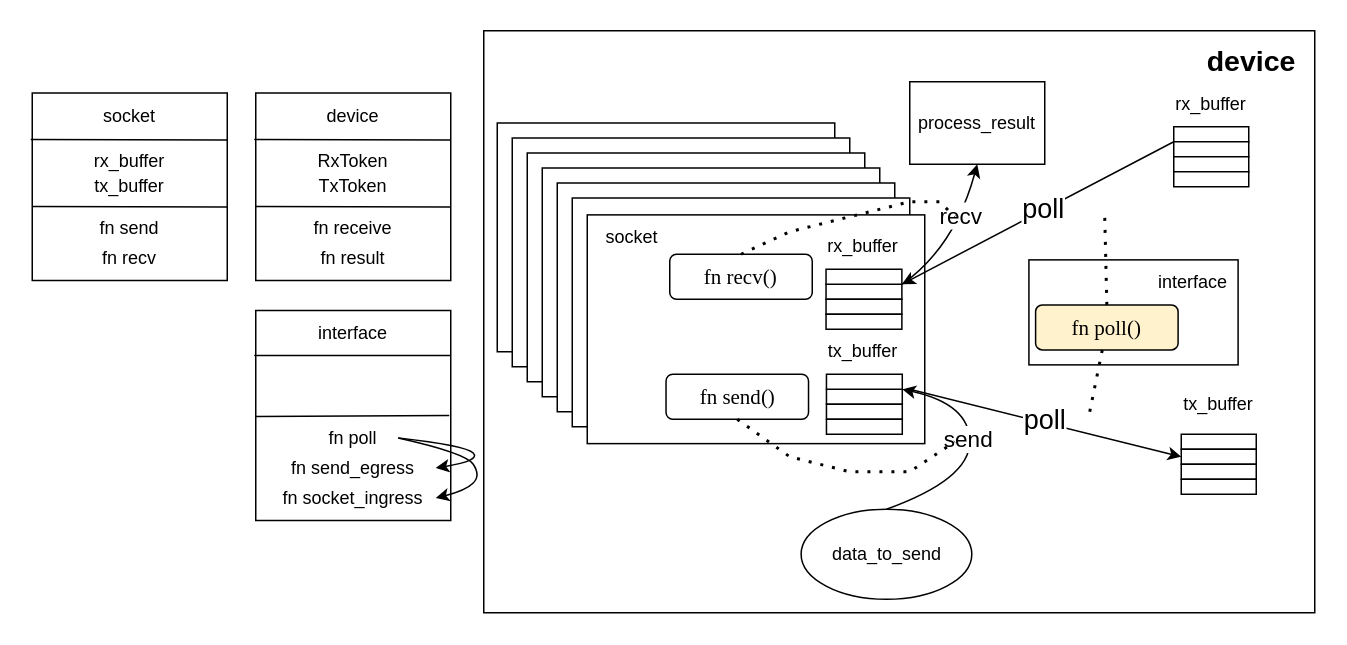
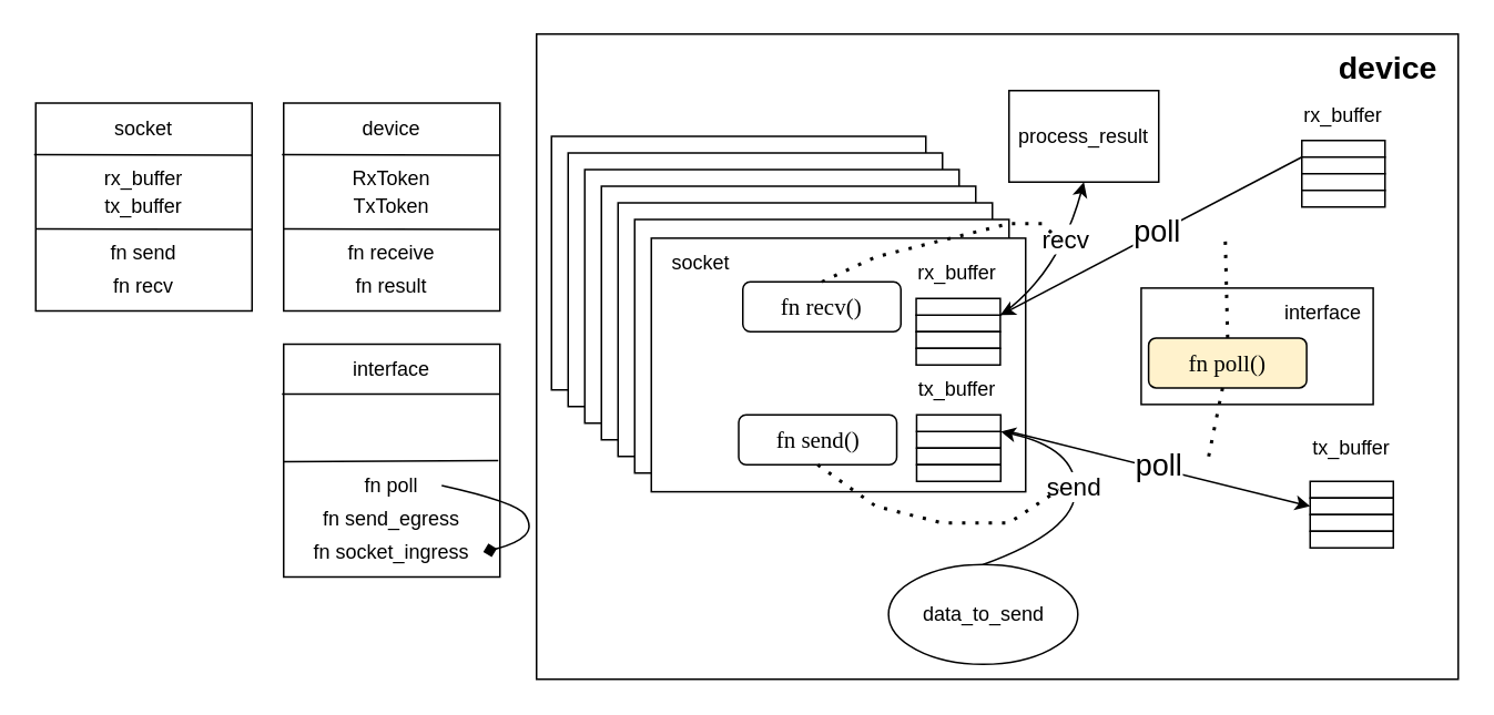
  <mxCell id="0" />
  <mxCell id="1" parent="0" />
  <mxCell id="2" value="" style="rounded=0;whiteSpace=wrap;html=1;" parent="1" vertex="1"><mxGeometry x="322" y="20" width="554" height="388" as="geometry" /></mxCell>
  <mxCell id="3" value="device" style="text;html=1;align=center;verticalAlign=middle;whiteSpace=wrap;rounded=0;fontSize=19;fontStyle=1" parent="1" vertex="1"><mxGeometry x="799" y="20.25" width="70" height="41.25" as="geometry" /></mxCell>
  <mxCell id="4" value="" style="rounded=0;whiteSpace=wrap;html=1;" parent="1" vertex="1"><mxGeometry x="787" y="289" width="50" height="10" as="geometry" /></mxCell>
  <mxCell id="5" value="" style="rounded=0;whiteSpace=wrap;html=1;" parent="1" vertex="1"><mxGeometry x="787" y="299" width="50" height="10" as="geometry" /></mxCell>
  <mxCell id="6" value="" style="rounded=0;whiteSpace=wrap;html=1;" parent="1" vertex="1"><mxGeometry x="787" y="309" width="50" height="10" as="geometry" /></mxCell>
  <mxCell id="7" value="" style="rounded=0;whiteSpace=wrap;html=1;" parent="1" vertex="1"><mxGeometry x="787" y="319" width="50" height="10" as="geometry" /></mxCell>
  <mxCell id="8" value="" style="rounded=0;whiteSpace=wrap;html=1;" parent="1" vertex="1"><mxGeometry x="170" y="61.5" width="130" height="125" as="geometry" /></mxCell>
  <mxCell id="9" value="device" style="text;html=1;align=center;verticalAlign=middle;whiteSpace=wrap;rounded=0;" parent="1" vertex="1"><mxGeometry x="205" y="61.5" width="60" height="30" as="geometry" /></mxCell>
  <mxCell id="10" value="" style="endArrow=none;html=1;rounded=0;entryX=1;entryY=0.608;entryDx=0;entryDy=0;entryPerimeter=0;exitX=-0.015;exitY=0.606;exitDx=0;exitDy=0;exitPerimeter=0;" parent="1" target="8" edge="1"><mxGeometry width="50" height="50" relative="1" as="geometry"><mxPoint x="170" y="137.23" as="sourcePoint" /><mxPoint x="289.04" y="136.495" as="targetPoint" /></mxGeometry></mxCell>
  <mxCell id="11" value="RxToken" style="text;html=1;align=center;verticalAlign=middle;whiteSpace=wrap;rounded=0;" parent="1" vertex="1"><mxGeometry x="205" y="91.5" width="60" height="30" as="geometry" /></mxCell>
  <mxCell id="12" value="TxToken" style="text;html=1;align=center;verticalAlign=middle;whiteSpace=wrap;rounded=0;" parent="1" vertex="1"><mxGeometry x="205" y="109" width="60" height="30" as="geometry" /></mxCell>
  <mxCell id="13" value="" style="endArrow=none;html=1;rounded=0;entryX=1;entryY=0.25;entryDx=0;entryDy=0;" parent="1" target="8" edge="1"><mxGeometry width="50" height="50" relative="1" as="geometry"><mxPoint x="169" y="92.5" as="sourcePoint" /><mxPoint x="300" y="89.5" as="targetPoint" /></mxGeometry></mxCell>
  <mxCell id="14" value="fn receive" style="text;html=1;align=center;verticalAlign=middle;whiteSpace=wrap;rounded=0;" parent="1" vertex="1"><mxGeometry x="205" y="136.5" width="60" height="30" as="geometry" /></mxCell>
  <mxCell id="15" value="fn&amp;nbsp;result" style="text;html=1;align=center;verticalAlign=middle;whiteSpace=wrap;rounded=0;" parent="1" vertex="1"><mxGeometry x="205" y="156.5" width="60" height="30" as="geometry" /></mxCell>
  <mxCell id="16" value="" style="rounded=0;whiteSpace=wrap;html=1;" parent="1" vertex="1"><mxGeometry x="170" y="206.5" width="130" height="140" as="geometry" /></mxCell>
  <mxCell id="17" value="interface" style="text;html=1;align=center;verticalAlign=middle;whiteSpace=wrap;rounded=0;" parent="1" vertex="1"><mxGeometry x="205" y="206.5" width="60" height="30" as="geometry" /></mxCell>
  <mxCell id="18" value="" style="endArrow=none;html=1;rounded=0;exitX=-0.015;exitY=0.606;exitDx=0;exitDy=0;exitPerimeter=0;" parent="1" edge="1"><mxGeometry width="50" height="50" relative="1" as="geometry"><mxPoint x="170" y="277.23" as="sourcePoint" /><mxPoint x="299" y="276.5" as="targetPoint" /></mxGeometry></mxCell>
  <mxCell id="19" value="" style="endArrow=none;html=1;rounded=0;" parent="1" edge="1"><mxGeometry width="50" height="50" relative="1" as="geometry"><mxPoint x="169" y="236.5" as="sourcePoint" /><mxPoint x="300" y="236.5" as="targetPoint" /></mxGeometry></mxCell>
  <mxCell id="20" value="fn&amp;nbsp;poll" style="text;html=1;align=center;verticalAlign=middle;whiteSpace=wrap;rounded=0;" parent="1" vertex="1"><mxGeometry x="205" y="276.5" width="60" height="30" as="geometry" /></mxCell>
  <mxCell id="21" value="fn&amp;nbsp;send_egress" style="text;html=1;align=center;verticalAlign=middle;whiteSpace=wrap;rounded=0;" parent="1" vertex="1"><mxGeometry x="180" y="296.5" width="110" height="30" as="geometry" /></mxCell>
  <mxCell id="22" value="fn&amp;nbsp;socket_ingress" style="text;html=1;align=center;verticalAlign=middle;whiteSpace=wrap;rounded=0;" parent="1" vertex="1"><mxGeometry x="180" y="316.5" width="110" height="30" as="geometry" /></mxCell>
- <mxCell id="23" value="" style="curved=1;endArrow=classic;html=1;rounded=0;exitX=1;exitY=0.5;exitDx=0;exitDy=0;entryX=1;entryY=0.5;entryDx=0;entryDy=0;" parent="1" source="20" target="21" edge="1"><mxGeometry width="50" height="50" relative="1" as="geometry"><mxPoint x="410" y="236.5" as="sourcePoint" /><mxPoint x="460" y="186.5" as="targetPoint" /><Array as="points"><mxPoint x="310" y="296.5" /><mxPoint x="320" y="306.5" /></Array></mxGeometry></mxCell>
- <mxCell id="24" value="" style="curved=1;endArrow=classic;html=1;rounded=0;exitX=1;exitY=0.5;exitDx=0;exitDy=0;entryX=1;entryY=0.5;entryDx=0;entryDy=0;" parent="1" source="20" target="22" edge="1"><mxGeometry width="50" height="50" relative="1" as="geometry"><mxPoint x="275" y="301.5" as="sourcePoint" /><mxPoint x="300" y="321.5" as="targetPoint" /><Array as="points"><mxPoint x="310" y="301.5" /><mxPoint x="320" y="316.5" /><mxPoint x="310" y="326.5" /></Array></mxGeometry></mxCell>
+ <mxCell id="24" value="" style="curved=1;endArrow=diamond;html=1;rounded=0;exitX=1;exitY=0.5;exitDx=0;exitDy=0;entryX=1;entryY=0.5;entryDx=0;entryDy=0;" parent="1" source="20" target="22" edge="1"><mxGeometry width="50" height="50" relative="1" as="geometry"><mxPoint x="275" y="301.5" as="sourcePoint" /><mxPoint x="300" y="321.5" as="targetPoint" /><Array as="points"><mxPoint x="310" y="301.5" /><mxPoint x="320" y="316.5" /><mxPoint x="310" y="326.5" /></Array></mxGeometry></mxCell>
  <mxCell id="25" value="" style="rounded=0;whiteSpace=wrap;html=1;" parent="1" vertex="1"><mxGeometry x="21" y="61.5" width="130" height="125" as="geometry" /></mxCell>
  <mxCell id="26" value="socket" style="text;html=1;align=center;verticalAlign=middle;whiteSpace=wrap;rounded=0;" parent="1" vertex="1"><mxGeometry x="56" y="61.5" width="60" height="30" as="geometry" /></mxCell>
  <mxCell id="27" value="" style="endArrow=none;html=1;rounded=0;entryX=1;entryY=0.608;entryDx=0;entryDy=0;entryPerimeter=0;exitX=-0.015;exitY=0.606;exitDx=0;exitDy=0;exitPerimeter=0;" parent="1" target="25" edge="1"><mxGeometry width="50" height="50" relative="1" as="geometry"><mxPoint x="21" y="137.23" as="sourcePoint" /><mxPoint x="140.04" y="136.495" as="targetPoint" /></mxGeometry></mxCell>
  <mxCell id="28" value="" style="endArrow=none;html=1;rounded=0;entryX=1;entryY=0.25;entryDx=0;entryDy=0;" parent="1" target="25" edge="1"><mxGeometry width="50" height="50" relative="1" as="geometry"><mxPoint x="20" y="92.5" as="sourcePoint" /><mxPoint x="151" y="89.5" as="targetPoint" /></mxGeometry></mxCell>
  <mxCell id="29" value="fn&amp;nbsp;send" style="text;html=1;align=center;verticalAlign=middle;whiteSpace=wrap;rounded=0;" parent="1" vertex="1"><mxGeometry x="56" y="136.5" width="60" height="30" as="geometry" /></mxCell>
  <mxCell id="30" value="fn&amp;nbsp;recv" style="text;html=1;align=center;verticalAlign=middle;whiteSpace=wrap;rounded=0;" parent="1" vertex="1"><mxGeometry x="56" y="156.5" width="60" height="30" as="geometry" /></mxCell>
  <mxCell id="31" value="tx_buffer" style="text;html=1;align=center;verticalAlign=middle;whiteSpace=wrap;rounded=0;" parent="1" vertex="1"><mxGeometry x="782" y="254" width="60" height="30" as="geometry" /></mxCell>
  <mxCell id="32" value="rx_buffer" style="text;html=1;align=center;verticalAlign=middle;whiteSpace=wrap;rounded=0;" parent="1" vertex="1"><mxGeometry x="56" y="91.5" width="60" height="30" as="geometry" /></mxCell>
  <mxCell id="33" value="tx_buffer" style="text;html=1;align=center;verticalAlign=middle;whiteSpace=wrap;rounded=0;" parent="1" vertex="1"><mxGeometry x="56" y="109" width="60" height="30" as="geometry" /></mxCell>
  <mxCell id="34" value="" style="rounded=0;whiteSpace=wrap;html=1;" parent="1" vertex="1"><mxGeometry x="331" y="81.5" width="225" height="152.5" as="geometry" /></mxCell>
  <mxCell id="35" value="" style="rounded=0;whiteSpace=wrap;html=1;" parent="1" vertex="1"><mxGeometry x="685.45" y="172.75" width="139.45" height="70" as="geometry" /></mxCell>
  <mxCell id="36" value="interface" style="text;html=1;align=center;verticalAlign=middle;whiteSpace=wrap;rounded=0;" parent="1" vertex="1"><mxGeometry x="764.9" y="172.75" width="60" height="30" as="geometry" /></mxCell>
  <mxCell id="37" value="&lt;font face=&quot;Times New Roman&quot;&gt;fn&amp;nbsp;poll&lt;/font&gt;&lt;font face=&quot;Times New Roman&quot;&gt;()&lt;/font&gt;" style="rounded=1;whiteSpace=wrap;html=1;fontSize=14;fillColor=#fff2cc;" parent="1" vertex="1"><mxGeometry x="689.9" y="202.75" width="95" height="30" as="geometry" /></mxCell>
  <mxCell id="38" value="" style="rounded=0;whiteSpace=wrap;html=1;" parent="1" vertex="1"><mxGeometry x="341" y="91.5" width="225" height="152.5" as="geometry" /></mxCell>
  <mxCell id="39" value="" style="rounded=0;whiteSpace=wrap;html=1;" parent="1" vertex="1"><mxGeometry x="351" y="101.5" width="225" height="152.5" as="geometry" /></mxCell>
  <mxCell id="40" value="" style="rounded=0;whiteSpace=wrap;html=1;" parent="1" vertex="1"><mxGeometry x="361" y="111.5" width="225" height="152.5" as="geometry" /></mxCell>
  <mxCell id="41" value="" style="rounded=0;whiteSpace=wrap;html=1;" parent="1" vertex="1"><mxGeometry x="371" y="121.5" width="225" height="152.5" as="geometry" /></mxCell>
  <mxCell id="42" value="" style="rounded=0;whiteSpace=wrap;html=1;" parent="1" vertex="1"><mxGeometry x="381" y="131.5" width="225" height="152.5" as="geometry" /></mxCell>
  <mxCell id="43" value="" style="rounded=0;whiteSpace=wrap;html=1;" parent="1" vertex="1"><mxGeometry x="391" y="142.75" width="225" height="152.5" as="geometry" /></mxCell>
  <mxCell id="44" value="" style="rounded=0;whiteSpace=wrap;html=1;" parent="1" vertex="1"><mxGeometry x="550.47" y="259" width="50.55" height="10" as="geometry" /></mxCell>
  <mxCell id="45" value="" style="rounded=0;whiteSpace=wrap;html=1;" parent="1" vertex="1"><mxGeometry x="550.47" y="269" width="50.55" height="10" as="geometry" /></mxCell>
  <mxCell id="46" value="" style="rounded=0;whiteSpace=wrap;html=1;" parent="1" vertex="1"><mxGeometry x="550.47" y="279" width="50.55" height="10" as="geometry" /></mxCell>
  <mxCell id="47" value="tx_buffer" style="text;html=1;align=center;verticalAlign=middle;whiteSpace=wrap;rounded=0;" parent="1" vertex="1"><mxGeometry x="545.47" y="219" width="60" height="30" as="geometry" /></mxCell>
  <mxCell id="48" value="&lt;font face=&quot;Times New Roman&quot;&gt;fn&amp;nbsp;send&lt;/font&gt;&lt;font face=&quot;Times New Roman&quot;&gt;()&lt;/font&gt;" style="rounded=1;whiteSpace=wrap;html=1;fontSize=14;" parent="1" vertex="1"><mxGeometry x="443.52" y="249" width="95" height="30" as="geometry" /></mxCell>
  <mxCell id="49" value="data_to_send" style="ellipse;whiteSpace=wrap;html=1;rotation=0;" parent="1" vertex="1"><mxGeometry x="533.58" y="339" width="113.79" height="60" as="geometry" /></mxCell>
  <mxCell id="50" value="" style="curved=1;endArrow=classic;html=1;rounded=0;exitX=0.5;exitY=0;exitDx=0;exitDy=0;entryX=1;entryY=0;entryDx=0;entryDy=0;" parent="1" source="49" target="44" edge="1"><mxGeometry width="50" height="50" relative="1" as="geometry"><mxPoint x="486.02" y="249" as="sourcePoint" /><mxPoint x="536.02" y="199" as="targetPoint" /><Array as="points"><mxPoint x="646.02" y="319" /><mxPoint x="646.02" y="269" /></Array></mxGeometry></mxCell>
  <mxCell id="51" value="send" style="edgeLabel;html=1;align=center;verticalAlign=middle;resizable=0;points=[];fontSize=15;" parent="50" vertex="1" connectable="0"><mxGeometry x="0.119" y="2" relative="1" as="geometry"><mxPoint as="offset" /></mxGeometry></mxCell>
  <mxCell id="52" value="" style="endArrow=none;dashed=1;html=1;dashPattern=1 3;strokeWidth=2;rounded=0;exitX=0.5;exitY=1;exitDx=0;exitDy=0;" parent="1" source="48" edge="1"><mxGeometry width="50" height="50" relative="1" as="geometry"><mxPoint x="486.02" y="49" as="sourcePoint" /><mxPoint x="636" y="294" as="targetPoint" /><Array as="points"><mxPoint x="526" y="304" /><mxPoint x="566" y="314" /><mxPoint x="606" y="314" /></Array></mxGeometry></mxCell>
  <mxCell id="53" value="socket" style="text;html=1;align=center;verticalAlign=middle;whiteSpace=wrap;rounded=0;" parent="1" vertex="1"><mxGeometry x="391" y="142.75" width="60" height="30" as="geometry" /></mxCell>
  <mxCell id="54" value="" style="rounded=0;whiteSpace=wrap;html=1;" parent="1" vertex="1"><mxGeometry x="550.2" y="189" width="50.55" height="10" as="geometry" /></mxCell>
  <mxCell id="55" value="" style="rounded=0;whiteSpace=wrap;html=1;" parent="1" vertex="1"><mxGeometry x="550.2" y="199" width="50.55" height="10" as="geometry" /></mxCell>
  <mxCell id="56" value="" style="rounded=0;whiteSpace=wrap;html=1;" parent="1" vertex="1"><mxGeometry x="550.2" y="209" width="50.55" height="10" as="geometry" /></mxCell>
  <mxCell id="57" value="" style="rounded=0;whiteSpace=wrap;html=1;" parent="1" vertex="1"><mxGeometry x="550.47" y="249" width="50.55" height="10" as="geometry" /></mxCell>
  <mxCell id="58" value="" style="rounded=0;whiteSpace=wrap;html=1;" parent="1" vertex="1"><mxGeometry x="550.2" y="179" width="50.55" height="10" as="geometry" /></mxCell>
  <mxCell id="59" value="rx_buffer" style="text;html=1;align=center;verticalAlign=middle;whiteSpace=wrap;rounded=0;" parent="1" vertex="1"><mxGeometry x="545.45" y="149" width="60" height="30" as="geometry" /></mxCell>
  <mxCell id="60" value="" style="endArrow=classic;html=1;rounded=0;entryX=0;entryY=0.5;entryDx=0;entryDy=0;" parent="1" target="5" edge="1"><mxGeometry width="50" height="50" relative="1" as="geometry"><mxPoint x="606" y="259" as="sourcePoint" /><mxPoint x="656" y="209" as="targetPoint" /><Array as="points" /></mxGeometry></mxCell>
  <mxCell id="61" value="poll" style="edgeLabel;html=1;align=center;verticalAlign=middle;resizable=0;points=[];fontSize=18;" parent="60" vertex="1" connectable="0"><mxGeometry x="-0.013" y="2" relative="1" as="geometry"><mxPoint as="offset" /></mxGeometry></mxCell>
  <mxCell id="62" value="rx_buffer" style="text;html=1;align=center;verticalAlign=middle;whiteSpace=wrap;rounded=0;" parent="1" vertex="1"><mxGeometry x="777" y="54" width="60" height="30" as="geometry" /></mxCell>
  <mxCell id="63" value="" style="rounded=0;whiteSpace=wrap;html=1;" parent="1" vertex="1"><mxGeometry x="782" y="84" width="50" height="10" as="geometry" /></mxCell>
  <mxCell id="64" value="" style="rounded=0;whiteSpace=wrap;html=1;" parent="1" vertex="1"><mxGeometry x="782" y="94" width="50" height="10" as="geometry" /></mxCell>
  <mxCell id="65" value="" style="rounded=0;whiteSpace=wrap;html=1;" parent="1" vertex="1"><mxGeometry x="782" y="104" width="50" height="10" as="geometry" /></mxCell>
  <mxCell id="66" value="" style="rounded=0;whiteSpace=wrap;html=1;" parent="1" vertex="1"><mxGeometry x="782" y="114" width="50" height="10" as="geometry" /></mxCell>
  <mxCell id="67" value="" style="endArrow=none;dashed=1;html=1;dashPattern=1 3;strokeWidth=2;rounded=0;" parent="1" target="37" edge="1"><mxGeometry width="50" height="50" relative="1" as="geometry"><mxPoint x="726" y="274" as="sourcePoint" /><mxPoint x="776" y="224" as="targetPoint" /></mxGeometry></mxCell>
  <mxCell id="68" value="" style="endArrow=classic;html=1;rounded=0;entryX=1;entryY=0;entryDx=0;entryDy=0;exitX=0;exitY=0;exitDx=0;exitDy=0;" parent="1" source="64" target="54" edge="1"><mxGeometry width="50" height="50" relative="1" as="geometry"><mxPoint x="686" y="184" as="sourcePoint" /><mxPoint x="736" y="134" as="targetPoint" /></mxGeometry></mxCell>
  <mxCell id="69" value="poll" style="edgeLabel;html=1;align=center;verticalAlign=middle;resizable=0;points=[];fontSize=18;" parent="68" vertex="1" connectable="0"><mxGeometry x="-0.045" y="-1" relative="1" as="geometry"><mxPoint as="offset" /></mxGeometry></mxCell>
  <mxCell id="70" value="" style="endArrow=none;dashed=1;html=1;dashPattern=1 3;strokeWidth=2;rounded=0;exitX=0.5;exitY=0;exitDx=0;exitDy=0;" parent="1" source="37" edge="1"><mxGeometry width="50" height="50" relative="1" as="geometry"><mxPoint x="686" y="184" as="sourcePoint" /><mxPoint x="736" y="144" as="targetPoint" /></mxGeometry></mxCell>
  <mxCell id="71" value="" style="curved=1;endArrow=classic;html=1;rounded=0;entryX=0.5;entryY=1;entryDx=0;entryDy=0;" parent="1" target="73" edge="1"><mxGeometry width="50" height="50" relative="1" as="geometry"><mxPoint x="601.02" y="189" as="sourcePoint" /><mxPoint x="651" y="139" as="targetPoint" /><Array as="points"><mxPoint x="636" y="164" /></Array></mxGeometry></mxCell>
  <mxCell id="72" value="recv" style="edgeLabel;html=1;align=center;verticalAlign=middle;resizable=0;points=[];fontSize=15;" parent="71" vertex="1" connectable="0"><mxGeometry x="0.295" y="2" relative="1" as="geometry"><mxPoint as="offset" /></mxGeometry></mxCell>
  <mxCell id="73" value="process_result" style="whiteSpace=wrap;html=1;rounded=0;" parent="1" vertex="1"><mxGeometry x="606" y="54" width="90" height="55" as="geometry" /></mxCell>
  <mxCell id="74" value="&lt;font face=&quot;Times New Roman&quot;&gt;fn&amp;nbsp;recv&lt;/font&gt;&lt;font face=&quot;Times New Roman&quot;&gt;()&lt;/font&gt;" style="rounded=1;whiteSpace=wrap;html=1;fontSize=14;" parent="1" vertex="1"><mxGeometry x="446" y="169" width="95" height="30" as="geometry" /></mxCell>
  <mxCell id="75" value="" style="endArrow=none;dashed=1;html=1;dashPattern=1 3;strokeWidth=2;rounded=0;exitX=0.5;exitY=0;exitDx=0;exitDy=0;" parent="1" source="74" edge="1"><mxGeometry width="50" height="50" relative="1" as="geometry"><mxPoint x="526" y="104" as="sourcePoint" /><mxPoint x="636" y="144" as="targetPoint" /><Array as="points"><mxPoint x="526" y="154" /><mxPoint x="566" y="144" /><mxPoint x="606" y="134" /><mxPoint x="626" y="134" /></Array></mxGeometry></mxCell>
